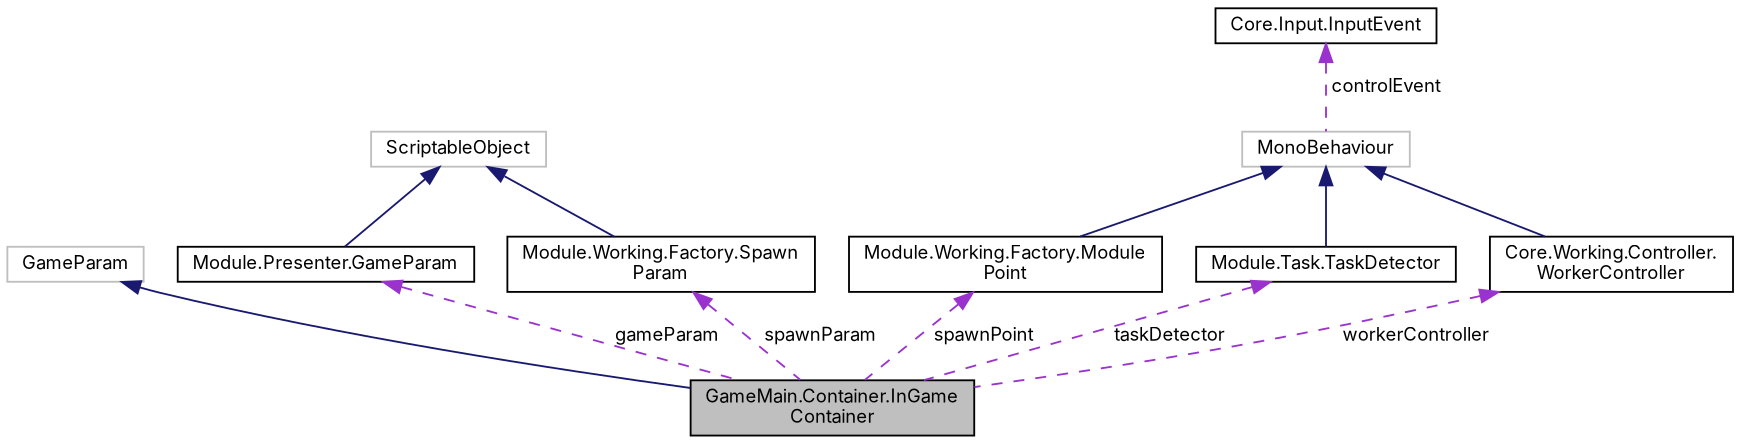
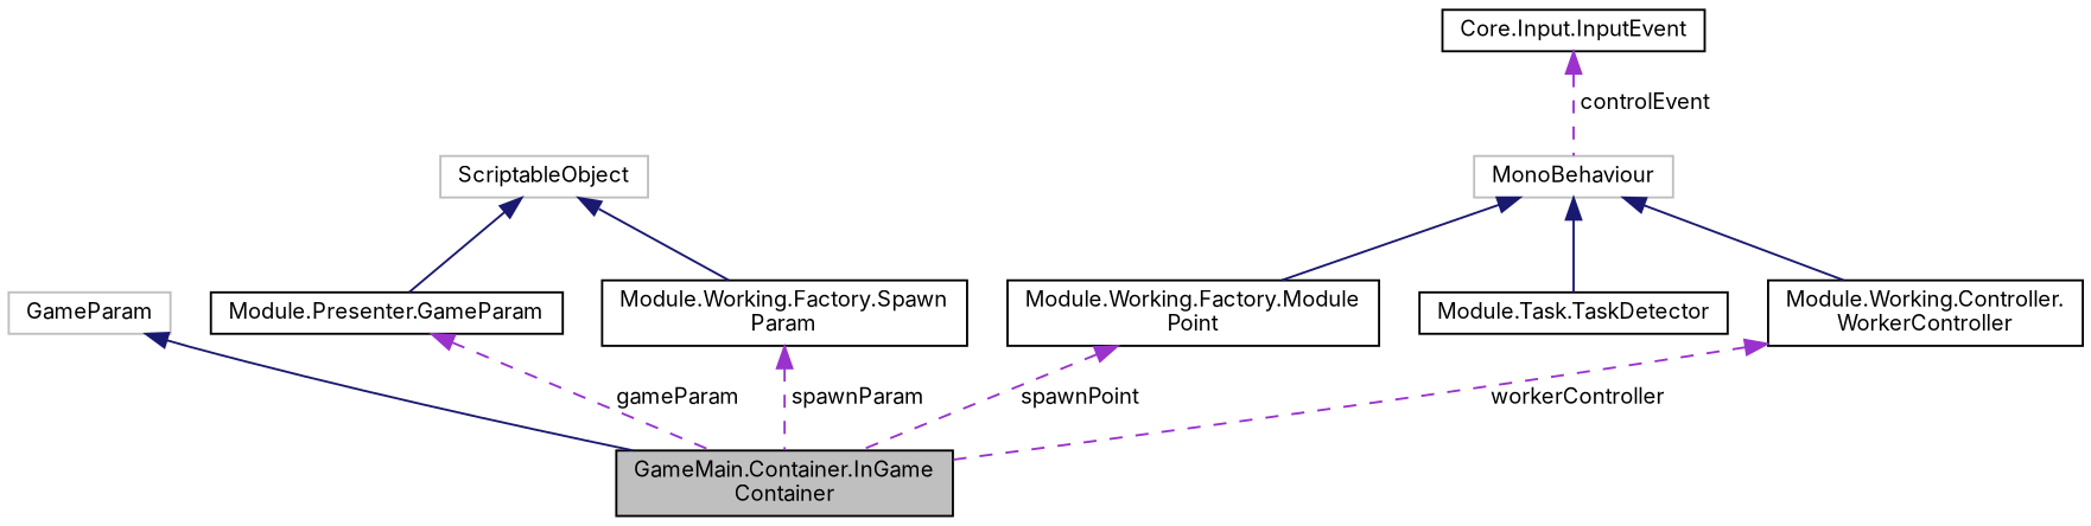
  digraph {
    fontname=Inter
    rankdir=TB
    node [color=black fillcolor=white fontname=Inter fontsize=10 shape=record style=filled]
    edge [color=midnightblue dir=back fontname=Inter fontsize=10 labelfontname=Helvetica labelfontsize=10 style=solid]
    n1 [fillcolor=grey75 fontcolor=black height=0.2 label="GameMain.Container.InGame\lContainer" width=0.4]
    n2 [color=grey75 height=0.2 label=GameParam width=0.4]
    n3 [height=0.2 label="Module.Presenter.GameParam" width=0.4]
    n4 [color=grey75 height=0.2 label=ScriptableObject width=0.4]
    n5 [height=0.2 label="Module.Working.Factory.Spawn\lParam" width=0.4]
    n6 [height=0.2 label="Module.Working.Factory.Module\lPoint" width=0.4]
    n7 [color=grey75 height=0.2 label=MonoBehaviour width=0.4]
    n8 [height=0.2 label="Module.Task.TaskDetector" width=0.4]
-   n9 [height=0.2 label="Core.Working.Controller.\lWorkerController" width=0.4]
+   n9 [height=0.2 label="Module.Working.Controller.\lWorkerController" width=0.4]
    n10 [height=0.2 label="Core.Input.InputEvent" width=0.4]
    n2 -> n1
    n3 -> n1 [color=darkorchid3 label=" gameParam" style=dashed]
    n4 -> n3
    n4 -> n5
    n5 -> n1 [color=darkorchid3 label=" spawnParam" style=dashed]
    n6 -> n1 [color=darkorchid3 label=" spawnPoint" style=dashed]
    n7 -> n6
    n7 -> n8
    n7 -> n9
-   n8 -> n1 [color=darkorchid3 label=" taskDetector" style=dashed]
    n9 -> n1 [color=darkorchid3 label=" workerController" style=dashed]
    n10 -> n7 [color=darkorchid3 label=" controlEvent" style=dashed]
  }
